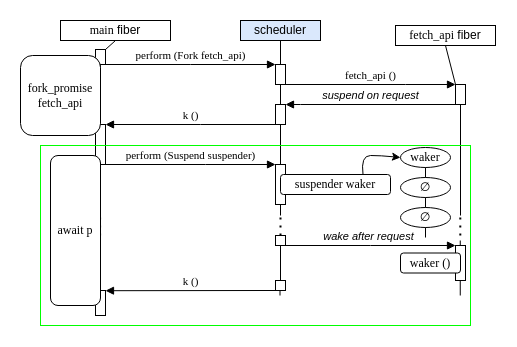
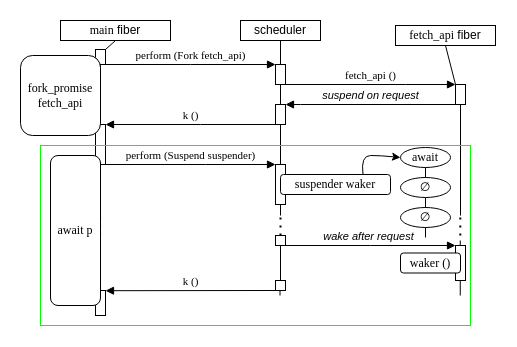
  <mxCell id="0" />
  <mxCell id="1" parent="0" />
  <mxCell id="2" value="&lt;font face=&quot;Lucida Console&quot;&gt;perform (Fork fetch_api)&lt;/font&gt;" style="html=1;verticalAlign=bottom;endArrow=block;edgeStyle=elbowEdgeStyle;elbow=vertical;curved=0;rounded=0;" parent="1" source="13" target="18" edge="1"><mxGeometry relative="1" as="geometry"><mxPoint x="205" y="74" as="sourcePoint" /><Array as="points"><mxPoint x="190" y="64" /></Array><mxPoint x="270" y="64" as="targetPoint" /></mxGeometry></mxCell>
  <mxCell id="3" value="&lt;font face=&quot;Lucida Console&quot;&gt;k ()&lt;/font&gt;" style="html=1;verticalAlign=bottom;endArrow=block;edgeStyle=elbowEdgeStyle;elbow=vertical;curved=0;rounded=0;" parent="1" target="15" edge="1"><mxGeometry relative="1" as="geometry"><mxPoint x="275" y="124" as="sourcePoint" /><Array as="points"><mxPoint x="200" y="124" /></Array><mxPoint x="110" y="124" as="targetPoint" /></mxGeometry></mxCell>
  <mxCell id="4" value="&lt;font face=&quot;Lucida Console&quot;&gt;fetch_api ()&lt;/font&gt;" style="html=1;verticalAlign=bottom;endArrow=block;edgeStyle=elbowEdgeStyle;elbow=vertical;curved=0;rounded=0;" edge="1" parent="1" target="26"><mxGeometry relative="1" as="geometry"><mxPoint x="285" y="84" as="sourcePoint" /><Array as="points"><mxPoint x="405" y="84" /></Array><mxPoint x="480" y="84" as="targetPoint" /></mxGeometry></mxCell>
  <mxCell id="5" value="&lt;i&gt;suspend on request&lt;/i&gt;" style="html=1;verticalAlign=bottom;endArrow=block;edgeStyle=elbowEdgeStyle;elbow=vertical;curved=0;rounded=0;" edge="1" parent="1" source="26" target="20"><mxGeometry relative="1" as="geometry"><mxPoint x="480" y="102.73" as="sourcePoint" /><Array as="points"><mxPoint x="300" y="104" /></Array><mxPoint x="290" y="104" as="targetPoint" /></mxGeometry></mxCell>
  <mxCell id="6" value="&lt;font face=&quot;Lucida Console&quot;&gt;perform (Suspend suspender)&lt;/font&gt;" style="html=1;verticalAlign=bottom;endArrow=block;edgeStyle=elbowEdgeStyle;elbow=vertical;curved=0;rounded=0;" edge="1" parent="1" source="15" target="22"><mxGeometry relative="1" as="geometry"><mxPoint x="120" y="164" as="sourcePoint" /><Array as="points"><mxPoint x="205" y="164" /></Array><mxPoint x="260" y="164" as="targetPoint" /></mxGeometry></mxCell>
  <mxCell id="7" value="" style="curved=1;endArrow=classic;html=1;rounded=0;exitX=0.75;exitY=0;exitDx=0;exitDy=0;entryX=0;entryY=0.5;entryDx=0;entryDy=0;" edge="1" parent="1" source="23" target="48"><mxGeometry width="50" height="50" relative="1" as="geometry"><mxPoint x="340" y="214" as="sourcePoint" /><mxPoint x="390" y="164" as="targetPoint" /><Array as="points"><mxPoint x="360" y="155" /><mxPoint x="380" y="155" /></Array></mxGeometry></mxCell>
  <mxCell id="8" value="" style="endArrow=none;html=1;rounded=0;entryX=0.5;entryY=1;entryDx=0;entryDy=0;" edge="1" parent="1" source="18" target="9"><mxGeometry width="50" height="50" relative="1" as="geometry"><mxPoint x="280" y="235" as="sourcePoint" /><mxPoint x="420" y="145" as="targetPoint" /></mxGeometry></mxCell>
- <mxCell id="9" value="scheduler" style="rounded=0;whiteSpace=wrap;html=1;fillColor=#dae8fc;" vertex="1" parent="1"><mxGeometry x="240" y="20" width="80" height="20" as="geometry" /></mxCell>
+ <mxCell id="9" value="scheduler" style="rounded=0;whiteSpace=wrap;html=1;" vertex="1" parent="1"><mxGeometry x="240" y="20" width="80" height="20" as="geometry" /></mxCell>
  <mxCell id="10" value="&lt;font face=&quot;Lucida Console&quot;&gt;fetch_api&lt;/font&gt; fiber" style="rounded=0;whiteSpace=wrap;html=1;" vertex="1" parent="1"><mxGeometry x="395" y="25" width="100" height="20" as="geometry" /></mxCell>
  <mxCell id="11" value="&lt;font face=&quot;Lucida Console&quot;&gt;main&lt;/font&gt; fiber" style="rounded=0;whiteSpace=wrap;html=1;" vertex="1" parent="1"><mxGeometry x="60" y="20" width="110" height="20" as="geometry" /></mxCell>
  <mxCell id="12" value="" style="endArrow=none;html=1;rounded=0;entryX=0.5;entryY=1;entryDx=0;entryDy=0;" edge="1" parent="1" source="13" target="11"><mxGeometry width="50" height="50" relative="1" as="geometry"><mxPoint x="100" y="235" as="sourcePoint" /><mxPoint x="260" y="275" as="targetPoint" /></mxGeometry></mxCell>
  <mxCell id="13" value="" style="html=1;points=[];perimeter=orthogonalPerimeter;outlineConnect=0;targetShapes=umlLifeline;portConstraint=eastwest;newEdgeStyle={&quot;edgeStyle&quot;:&quot;elbowEdgeStyle&quot;,&quot;elbow&quot;:&quot;vertical&quot;,&quot;curved&quot;:0,&quot;rounded&quot;:0};" parent="1" vertex="1"><mxGeometry x="95" y="49" width="10" height="15" as="geometry" /></mxCell>
  <mxCell id="14" value="" style="endArrow=none;html=1;rounded=0;entryX=0.5;entryY=1;entryDx=0;entryDy=0;" edge="1" parent="1" target="15"><mxGeometry width="50" height="50" relative="1" as="geometry"><mxPoint x="100" y="215" as="sourcePoint" /><mxPoint x="100" y="64" as="targetPoint" /></mxGeometry></mxCell>
  <mxCell id="15" value="" style="html=1;points=[];perimeter=orthogonalPerimeter;outlineConnect=0;targetShapes=umlLifeline;portConstraint=eastwest;newEdgeStyle={&quot;edgeStyle&quot;:&quot;elbowEdgeStyle&quot;,&quot;elbow&quot;:&quot;vertical&quot;,&quot;curved&quot;:0,&quot;rounded&quot;:0};" vertex="1" parent="1"><mxGeometry x="95" y="124" width="10" height="40" as="geometry" /></mxCell>
  <mxCell id="16" value="" style="endArrow=none;html=1;rounded=0;entryX=0.5;entryY=1;entryDx=0;entryDy=0;" edge="1" parent="1" source="15" target="13"><mxGeometry width="50" height="50" relative="1" as="geometry"><mxPoint x="100" y="235" as="sourcePoint" /><mxPoint x="100" y="44" as="targetPoint" /></mxGeometry></mxCell>
  <mxCell id="17" value="" style="endArrow=none;html=1;rounded=0;entryX=0.5;entryY=1;entryDx=0;entryDy=0;" edge="1" parent="1" source="20" target="18"><mxGeometry width="50" height="50" relative="1" as="geometry"><mxPoint x="280" y="235" as="sourcePoint" /><mxPoint x="280" y="40" as="targetPoint" /></mxGeometry></mxCell>
  <mxCell id="18" value="" style="html=1;points=[];perimeter=orthogonalPerimeter;outlineConnect=0;targetShapes=umlLifeline;portConstraint=eastwest;newEdgeStyle={&quot;edgeStyle&quot;:&quot;elbowEdgeStyle&quot;,&quot;elbow&quot;:&quot;vertical&quot;,&quot;curved&quot;:0,&quot;rounded&quot;:0};" vertex="1" parent="1"><mxGeometry x="275" y="64" width="10" height="20" as="geometry" /></mxCell>
  <mxCell id="19" value="" style="endArrow=none;html=1;rounded=0;entryX=0.5;entryY=1;entryDx=0;entryDy=0;" edge="1" parent="1" source="22" target="20"><mxGeometry width="50" height="50" relative="1" as="geometry"><mxPoint x="280" y="235" as="sourcePoint" /><mxPoint x="280" y="84" as="targetPoint" /></mxGeometry></mxCell>
  <mxCell id="20" value="" style="html=1;points=[];perimeter=orthogonalPerimeter;outlineConnect=0;targetShapes=umlLifeline;portConstraint=eastwest;newEdgeStyle={&quot;edgeStyle&quot;:&quot;elbowEdgeStyle&quot;,&quot;elbow&quot;:&quot;vertical&quot;,&quot;curved&quot;:0,&quot;rounded&quot;:0};" vertex="1" parent="1"><mxGeometry x="275" y="104" width="10" height="20" as="geometry" /></mxCell>
  <mxCell id="21" value="" style="endArrow=none;html=1;rounded=0;entryX=0.5;entryY=1;entryDx=0;entryDy=0;" edge="1" parent="1" target="22"><mxGeometry width="50" height="50" relative="1" as="geometry"><mxPoint x="280" y="215" as="sourcePoint" /><mxPoint x="280" y="124" as="targetPoint" /></mxGeometry></mxCell>
  <mxCell id="22" value="" style="html=1;points=[];perimeter=orthogonalPerimeter;outlineConnect=0;targetShapes=umlLifeline;portConstraint=eastwest;newEdgeStyle={&quot;edgeStyle&quot;:&quot;elbowEdgeStyle&quot;,&quot;elbow&quot;:&quot;vertical&quot;,&quot;curved&quot;:0,&quot;rounded&quot;:0};" vertex="1" parent="1"><mxGeometry x="275" y="164" width="10" height="40" as="geometry" /></mxCell>
  <mxCell id="23" value="&lt;font face=&quot;Lucida Console&quot;&gt;suspender waker&lt;/font&gt;" style="rounded=1;whiteSpace=wrap;html=1;" vertex="1" parent="1"><mxGeometry x="280" y="174" width="110" height="20" as="geometry" /></mxCell>
  <mxCell id="24" value="" style="endArrow=none;html=1;rounded=0;entryX=0.5;entryY=1;entryDx=0;entryDy=0;" edge="1" parent="1" source="26" target="10"><mxGeometry width="50" height="50" relative="1" as="geometry"><mxPoint x="460" y="235" as="sourcePoint" /><mxPoint x="320" y="95" as="targetPoint" /></mxGeometry></mxCell>
  <mxCell id="25" value="" style="endArrow=none;html=1;rounded=0;entryX=0.5;entryY=1;entryDx=0;entryDy=0;" edge="1" parent="1" target="26"><mxGeometry width="50" height="50" relative="1" as="geometry"><mxPoint x="460" y="215" as="sourcePoint" /><mxPoint x="460" y="45" as="targetPoint" /></mxGeometry></mxCell>
  <mxCell id="26" value="" style="html=1;points=[];perimeter=orthogonalPerimeter;outlineConnect=0;targetShapes=umlLifeline;portConstraint=eastwest;newEdgeStyle={&quot;edgeStyle&quot;:&quot;elbowEdgeStyle&quot;,&quot;elbow&quot;:&quot;vertical&quot;,&quot;curved&quot;:0,&quot;rounded&quot;:0};" vertex="1" parent="1"><mxGeometry x="455" y="84" width="10" height="20" as="geometry" /></mxCell>
  <mxCell id="27" value="" style="endArrow=none;dashed=1;html=1;dashPattern=1 3;strokeWidth=2;rounded=0;" edge="1" parent="1"><mxGeometry width="50" height="50" relative="1" as="geometry"><mxPoint x="99.57" y="235" as="sourcePoint" /><mxPoint x="99.57" y="215" as="targetPoint" /></mxGeometry></mxCell>
  <mxCell id="28" value="" style="endArrow=none;dashed=1;html=1;dashPattern=1 3;strokeWidth=2;rounded=0;" edge="1" parent="1"><mxGeometry width="50" height="50" relative="1" as="geometry"><mxPoint x="280" y="235" as="sourcePoint" /><mxPoint x="280" y="215" as="targetPoint" /></mxGeometry></mxCell>
  <mxCell id="29" value="" style="endArrow=none;dashed=1;html=1;dashPattern=1 3;strokeWidth=2;rounded=0;" edge="1" parent="1"><mxGeometry width="50" height="50" relative="1" as="geometry"><mxPoint x="459.79" y="235" as="sourcePoint" /><mxPoint x="459.79" y="215" as="targetPoint" /></mxGeometry></mxCell>
  <mxCell id="30" value="" style="endArrow=none;html=1;rounded=0;" edge="1" parent="1"><mxGeometry width="50" height="50" relative="1" as="geometry"><mxPoint x="100" y="290" as="sourcePoint" /><mxPoint x="100" y="240" as="targetPoint" /></mxGeometry></mxCell>
  <mxCell id="31" value="" style="endArrow=none;html=1;rounded=0;" edge="1" parent="1" source="34"><mxGeometry width="50" height="50" relative="1" as="geometry"><mxPoint x="279.51" y="295" as="sourcePoint" /><mxPoint x="279.51" y="240" as="targetPoint" /></mxGeometry></mxCell>
  <mxCell id="32" value="" style="endArrow=none;html=1;rounded=0;" edge="1" parent="1" source="37"><mxGeometry width="50" height="50" relative="1" as="geometry"><mxPoint x="459.76" y="295" as="sourcePoint" /><mxPoint x="459.76" y="240" as="targetPoint" /></mxGeometry></mxCell>
  <mxCell id="33" value="" style="endArrow=none;html=1;rounded=0;" edge="1" parent="1" source="40" target="34"><mxGeometry width="50" height="50" relative="1" as="geometry"><mxPoint x="279.51" y="295" as="sourcePoint" /><mxPoint x="279.51" y="240" as="targetPoint" /></mxGeometry></mxCell>
  <mxCell id="34" value="" style="html=1;points=[];perimeter=orthogonalPerimeter;outlineConnect=0;targetShapes=umlLifeline;portConstraint=eastwest;newEdgeStyle={&quot;edgeStyle&quot;:&quot;elbowEdgeStyle&quot;,&quot;elbow&quot;:&quot;vertical&quot;,&quot;curved&quot;:0,&quot;rounded&quot;:0};" vertex="1" parent="1"><mxGeometry x="275" y="235" width="10" height="10" as="geometry" /></mxCell>
  <mxCell id="35" value="&lt;i&gt;wake after request&lt;br&gt;&lt;/i&gt;" style="html=1;verticalAlign=bottom;endArrow=block;edgeStyle=elbowEdgeStyle;elbow=vertical;curved=0;rounded=0;" edge="1" parent="1"><mxGeometry relative="1" as="geometry"><mxPoint x="280" y="245" as="sourcePoint" /><Array as="points"><mxPoint x="370" y="245" /></Array><mxPoint x="455" y="245" as="targetPoint" /></mxGeometry></mxCell>
  <mxCell id="36" value="" style="endArrow=none;html=1;rounded=0;" edge="1" parent="1" target="37"><mxGeometry width="50" height="50" relative="1" as="geometry"><mxPoint x="459.76" y="295" as="sourcePoint" /><mxPoint x="459.76" y="240" as="targetPoint" /></mxGeometry></mxCell>
  <mxCell id="37" value="" style="html=1;points=[];perimeter=orthogonalPerimeter;outlineConnect=0;targetShapes=umlLifeline;portConstraint=eastwest;newEdgeStyle={&quot;edgeStyle&quot;:&quot;elbowEdgeStyle&quot;,&quot;elbow&quot;:&quot;vertical&quot;,&quot;curved&quot;:0,&quot;rounded&quot;:0};" vertex="1" parent="1"><mxGeometry x="455" y="245" width="10" height="35" as="geometry" /></mxCell>
  <mxCell id="38" value="waker ()" style="rounded=1;whiteSpace=wrap;html=1;fontFamily=Lucida Console;" vertex="1" parent="1"><mxGeometry x="400" y="252.5" width="60" height="20" as="geometry" /></mxCell>
  <mxCell id="39" value="" style="endArrow=none;html=1;rounded=0;" edge="1" parent="1" target="40"><mxGeometry width="50" height="50" relative="1" as="geometry"><mxPoint x="279.51" y="295" as="sourcePoint" /><mxPoint x="280" y="245" as="targetPoint" /></mxGeometry></mxCell>
  <mxCell id="40" value="" style="html=1;points=[];perimeter=orthogonalPerimeter;outlineConnect=0;targetShapes=umlLifeline;portConstraint=eastwest;newEdgeStyle={&quot;edgeStyle&quot;:&quot;elbowEdgeStyle&quot;,&quot;elbow&quot;:&quot;vertical&quot;,&quot;curved&quot;:0,&quot;rounded&quot;:0};" vertex="1" parent="1"><mxGeometry x="275" y="280" width="10" height="10" as="geometry" /></mxCell>
  <mxCell id="41" value="&lt;font face=&quot;Lucida Console&quot;&gt;k ()&lt;/font&gt;" style="html=1;verticalAlign=bottom;endArrow=block;edgeStyle=elbowEdgeStyle;elbow=vertical;curved=0;rounded=0;" edge="1" parent="1"><mxGeometry relative="1" as="geometry"><mxPoint x="275" y="290" as="sourcePoint" /><Array as="points"><mxPoint x="200" y="290.21" /></Array><mxPoint x="105" y="290" as="targetPoint" /></mxGeometry></mxCell>
  <mxCell id="42" value="" style="html=1;points=[];perimeter=orthogonalPerimeter;outlineConnect=0;targetShapes=umlLifeline;portConstraint=eastwest;newEdgeStyle={&quot;edgeStyle&quot;:&quot;elbowEdgeStyle&quot;,&quot;elbow&quot;:&quot;vertical&quot;,&quot;curved&quot;:0,&quot;rounded&quot;:0};" vertex="1" parent="1"><mxGeometry x="95" y="290" width="10" height="25" as="geometry" /></mxCell>
  <mxCell id="43" value="&lt;font face=&quot;Lucida Console&quot;&gt;await p&lt;/font&gt;" style="rounded=1;whiteSpace=wrap;html=1;" vertex="1" parent="1"><mxGeometry x="50" y="155" width="50" height="150" as="geometry" /></mxCell>
  <mxCell id="44" value="&lt;font face=&quot;Lucida Console&quot;&gt;fork_promise fetch_api&lt;br&gt;&lt;/font&gt;" style="rounded=1;whiteSpace=wrap;html=1;" vertex="1" parent="1"><mxGeometry x="20" y="55" width="80" height="80" as="geometry" /></mxCell>
  <mxCell id="45" value="" style="rounded=0;whiteSpace=wrap;html=1;fillStyle=auto;fillColor=default;gradientColor=none;fillOpacity=0;strokeColor=#00FF00;" vertex="1" parent="1"><mxGeometry x="40" y="145" width="430" height="180" as="geometry" /></mxCell>
  <mxCell id="46" value="" style="group" vertex="1" connectable="0" parent="1"><mxGeometry x="400" y="122" width="50" height="115" as="geometry" /></mxCell>
  <mxCell id="47" value="" style="group" vertex="1" connectable="0" parent="46"><mxGeometry y="25" width="50" height="90" as="geometry" /></mxCell>
- <mxCell id="48" value="&lt;font face=&quot;Lucida Console&quot;&gt;waker&lt;/font&gt;" style="ellipse;whiteSpace=wrap;html=1;" vertex="1" parent="47"><mxGeometry width="50" height="20" as="geometry" /></mxCell>
+ <mxCell id="48" value="&lt;font face=&quot;Lucida Console&quot;&gt;await&lt;/font&gt;" style="ellipse;whiteSpace=wrap;html=1;" vertex="1" parent="47"><mxGeometry width="50" height="20" as="geometry" /></mxCell>
  <mxCell id="49" value="∅" style="ellipse;whiteSpace=wrap;html=1;" vertex="1" parent="47"><mxGeometry y="30" width="50" height="20" as="geometry" /></mxCell>
  <mxCell id="50" value="∅" style="ellipse;whiteSpace=wrap;html=1;" vertex="1" parent="47"><mxGeometry y="60" width="50" height="20" as="geometry" /></mxCell>
  <mxCell id="51" value="" style="endArrow=none;html=1;rounded=0;entryX=0.5;entryY=1;entryDx=0;entryDy=0;exitX=0.5;exitY=0;exitDx=0;exitDy=0;" edge="1" parent="47" source="49" target="48"><mxGeometry width="50" height="50" relative="1" as="geometry"><mxPoint x="-180" y="50" as="sourcePoint" /><mxPoint x="-130" as="targetPoint" /></mxGeometry></mxCell>
  <mxCell id="52" value="" style="endArrow=none;html=1;rounded=0;entryX=0.5;entryY=1;entryDx=0;entryDy=0;exitX=0.5;exitY=0;exitDx=0;exitDy=0;" edge="1" parent="47" source="50" target="49"><mxGeometry width="50" height="50" relative="1" as="geometry"><mxPoint x="35" y="40" as="sourcePoint" /><mxPoint x="35" y="30" as="targetPoint" /></mxGeometry></mxCell>
  <mxCell id="53" value="" style="endArrow=none;html=1;rounded=0;entryX=0.5;entryY=1;entryDx=0;entryDy=0;" edge="1" parent="47" target="50"><mxGeometry width="50" height="50" relative="1" as="geometry"><mxPoint x="25" y="90" as="sourcePoint" /><mxPoint x="35" y="60" as="targetPoint" /></mxGeometry></mxCell>
